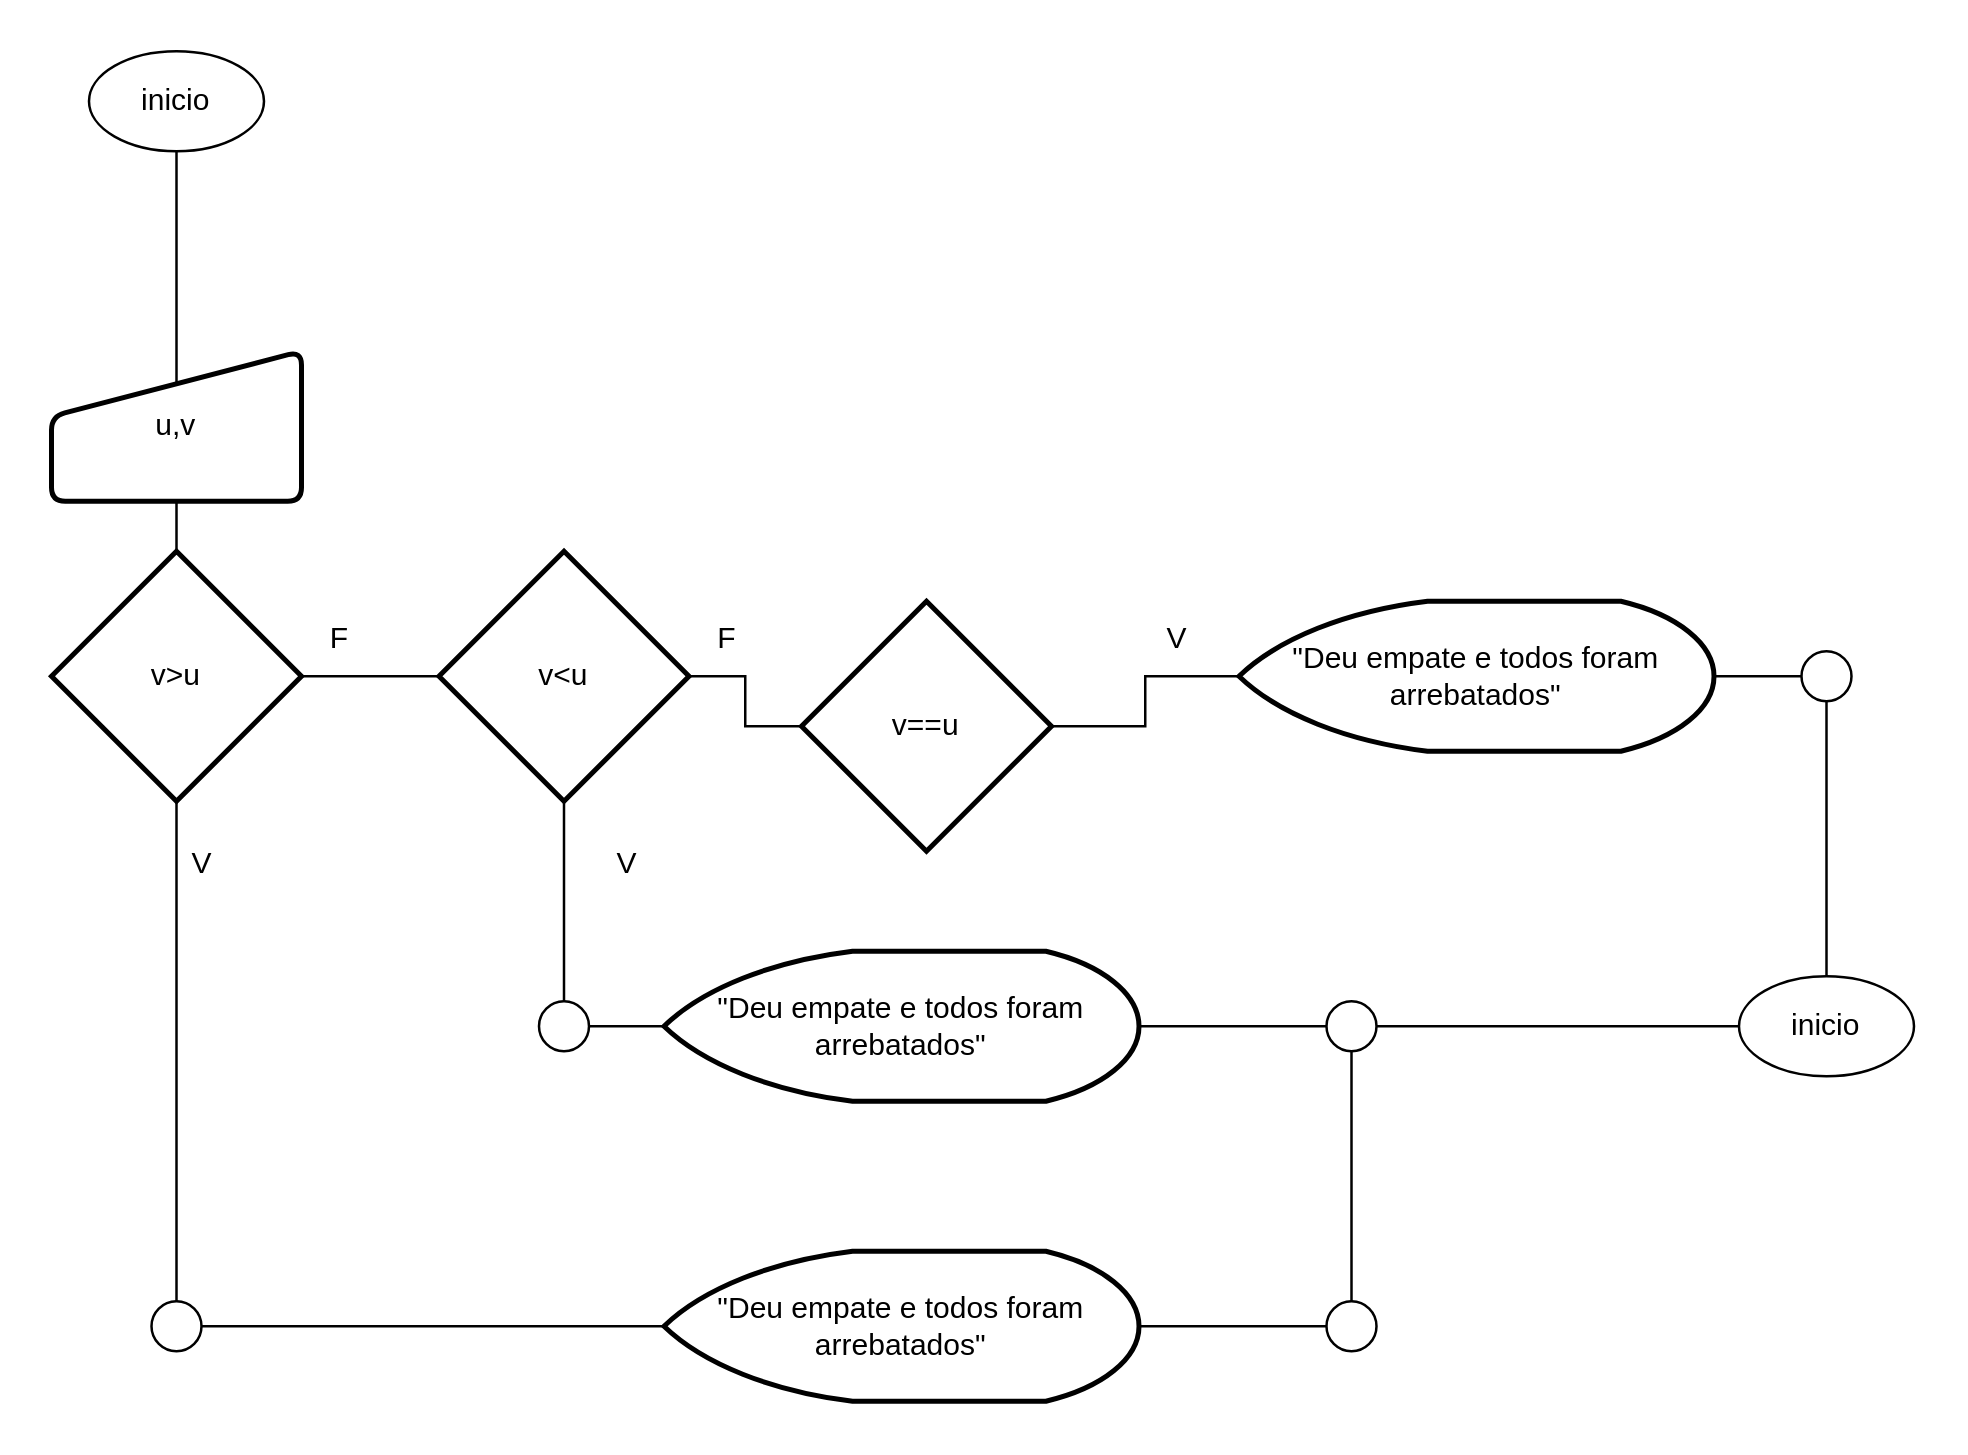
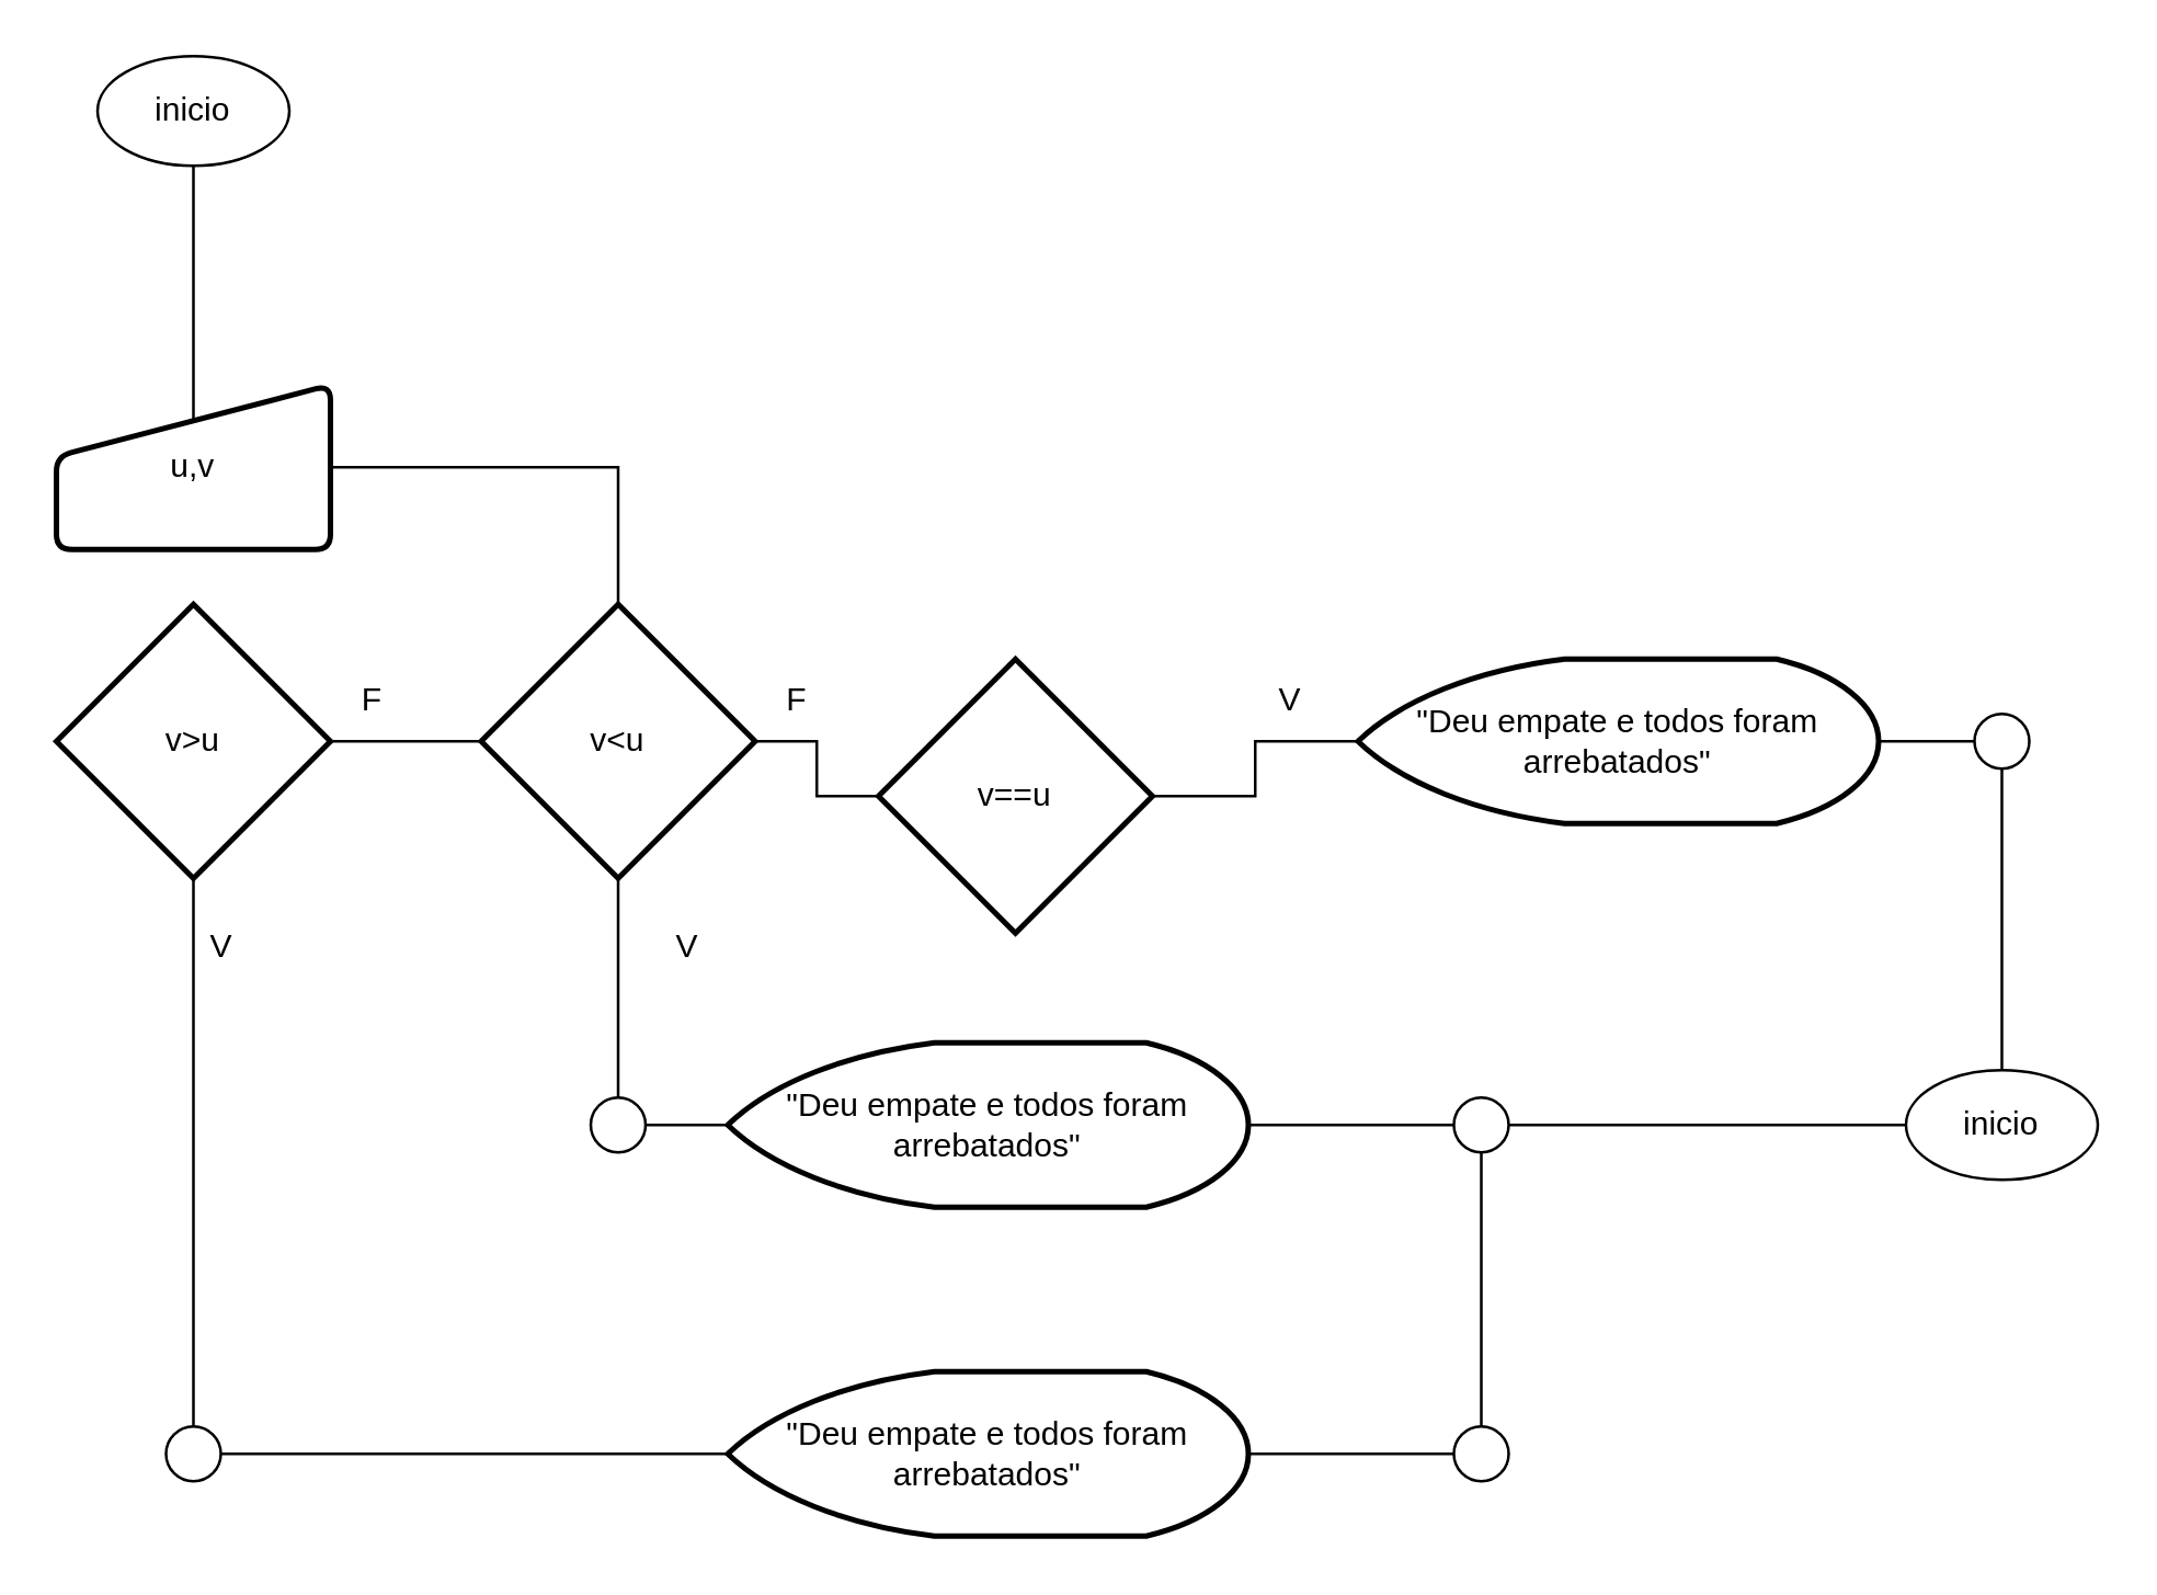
  <mxCell id="0" />
  <mxCell id="1" parent="0" />
  <mxCell id="2" style="edgeStyle=orthogonalEdgeStyle;rounded=0;orthogonalLoop=1;jettySize=auto;html=1;entryX=0.5;entryY=0.25;entryDx=0;entryDy=0;entryPerimeter=0;endArrow=none;endFill=0;" edge="1" parent="1" source="3" target="5"><mxGeometry relative="1" as="geometry" /></mxCell>
  <mxCell id="3" value="inicio" style="ellipse;whiteSpace=wrap;html=1;" vertex="1" parent="1"><mxGeometry x="35" y="20" width="70" height="40" as="geometry" /></mxCell>
- <mxCell id="4" style="edgeStyle=orthogonalEdgeStyle;rounded=0;orthogonalLoop=1;jettySize=auto;html=1;entryX=0.5;entryY=0;entryDx=0;entryDy=0;entryPerimeter=0;endArrow=none;endFill=0;" edge="1" parent="1" source="5" target="8"><mxGeometry relative="1" as="geometry" /></mxCell>
+ <mxCell id="4" style="edgeStyle=orthogonalEdgeStyle;rounded=0;orthogonalLoop=1;jettySize=auto;html=1;endArrow=none;endFill=0;" edge="1" parent="1" source="5" target="11"><mxGeometry relative="1" as="geometry" /></mxCell>
  <mxCell id="5" value="u,v" style="html=1;strokeWidth=2;shape=manualInput;whiteSpace=wrap;rounded=1;size=26;arcSize=11;" vertex="1" parent="1"><mxGeometry x="20" y="140" width="100" height="60" as="geometry" /></mxCell>
  <mxCell id="6" style="edgeStyle=orthogonalEdgeStyle;rounded=0;orthogonalLoop=1;jettySize=auto;html=1;entryX=0;entryY=0.5;entryDx=0;entryDy=0;entryPerimeter=0;endArrow=none;endFill=0;" edge="1" parent="1" source="8" target="11"><mxGeometry relative="1" as="geometry" /></mxCell>
  <mxCell id="7" style="edgeStyle=orthogonalEdgeStyle;rounded=0;orthogonalLoop=1;jettySize=auto;html=1;entryX=0.5;entryY=0;entryDx=0;entryDy=0;entryPerimeter=0;endArrow=none;endFill=0;" edge="1" parent="1" source="8" target="25"><mxGeometry relative="1" as="geometry" /></mxCell>
  <mxCell id="8" value="v&amp;gt;u" style="strokeWidth=2;html=1;shape=mxgraph.flowchart.decision;whiteSpace=wrap;" vertex="1" parent="1"><mxGeometry x="20" y="220" width="100" height="100" as="geometry" /></mxCell>
  <mxCell id="9" style="edgeStyle=orthogonalEdgeStyle;rounded=0;orthogonalLoop=1;jettySize=auto;html=1;entryX=0;entryY=0.5;entryDx=0;entryDy=0;entryPerimeter=0;endArrow=none;endFill=0;" edge="1" parent="1" source="11" target="15"><mxGeometry relative="1" as="geometry" /></mxCell>
  <mxCell id="10" style="edgeStyle=orthogonalEdgeStyle;rounded=0;orthogonalLoop=1;jettySize=auto;html=1;entryX=0.5;entryY=0;entryDx=0;entryDy=0;entryPerimeter=0;endArrow=none;endFill=0;" edge="1" parent="1" source="11" target="20"><mxGeometry relative="1" as="geometry" /></mxCell>
  <mxCell id="11" value="v&amp;lt;u" style="strokeWidth=2;html=1;shape=mxgraph.flowchart.decision;whiteSpace=wrap;" vertex="1" parent="1"><mxGeometry x="175" y="220" width="100" height="100" as="geometry" /></mxCell>
  <mxCell id="12" value="F" style="text;html=1;align=center;verticalAlign=middle;resizable=0;points=[];autosize=1;strokeColor=none;fillColor=none;" vertex="1" parent="1"><mxGeometry x="120" y="240" width="30" height="30" as="geometry" /></mxCell>
  <mxCell id="13" value="F" style="text;html=1;align=center;verticalAlign=middle;resizable=0;points=[];autosize=1;strokeColor=none;fillColor=none;" vertex="1" parent="1"><mxGeometry x="275" y="240" width="30" height="30" as="geometry" /></mxCell>
  <mxCell id="14" style="edgeStyle=orthogonalEdgeStyle;rounded=0;orthogonalLoop=1;jettySize=auto;html=1;entryX=0;entryY=0.5;entryDx=0;entryDy=0;entryPerimeter=0;endArrow=none;endFill=0;" edge="1" parent="1" source="15" target="17"><mxGeometry relative="1" as="geometry" /></mxCell>
  <mxCell id="15" value="v==u" style="strokeWidth=2;html=1;shape=mxgraph.flowchart.decision;whiteSpace=wrap;" vertex="1" parent="1"><mxGeometry x="320" y="240" width="100" height="100" as="geometry" /></mxCell>
  <mxCell id="16" style="edgeStyle=orthogonalEdgeStyle;rounded=0;orthogonalLoop=1;jettySize=auto;html=1;entryX=0;entryY=0.5;entryDx=0;entryDy=0;entryPerimeter=0;endArrow=none;endFill=0;" edge="1" parent="1" source="17" target="32"><mxGeometry relative="1" as="geometry" /></mxCell>
  <mxCell id="17" value="&quot;Deu empate e todos foram arrebatados&quot;" style="strokeWidth=2;html=1;shape=mxgraph.flowchart.display;whiteSpace=wrap;" vertex="1" parent="1"><mxGeometry x="495" y="240" width="190" height="60" as="geometry" /></mxCell>
  <mxCell id="18" value="V" style="text;html=1;align=center;verticalAlign=middle;resizable=0;points=[];autosize=1;strokeColor=none;fillColor=none;" vertex="1" parent="1"><mxGeometry x="455" y="240" width="30" height="30" as="geometry" /></mxCell>
  <mxCell id="19" style="edgeStyle=orthogonalEdgeStyle;rounded=0;orthogonalLoop=1;jettySize=auto;html=1;entryX=0;entryY=0.5;entryDx=0;entryDy=0;entryPerimeter=0;endArrow=none;endFill=0;" edge="1" parent="1" source="20" target="22"><mxGeometry relative="1" as="geometry" /></mxCell>
  <mxCell id="20" value="" style="verticalLabelPosition=bottom;verticalAlign=top;html=1;shape=mxgraph.flowchart.on-page_reference;" vertex="1" parent="1"><mxGeometry x="215" y="400" width="20" height="20" as="geometry" /></mxCell>
  <mxCell id="21" style="edgeStyle=orthogonalEdgeStyle;rounded=0;orthogonalLoop=1;jettySize=auto;html=1;entryX=0;entryY=0.5;entryDx=0;entryDy=0;entryPerimeter=0;endArrow=none;endFill=0;" edge="1" parent="1" source="22" target="30"><mxGeometry relative="1" as="geometry" /></mxCell>
  <mxCell id="22" value="&quot;Deu empate e todos foram arrebatados&quot;" style="strokeWidth=2;html=1;shape=mxgraph.flowchart.display;whiteSpace=wrap;" vertex="1" parent="1"><mxGeometry x="265" y="380" width="190" height="60" as="geometry" /></mxCell>
  <mxCell id="23" value="V" style="text;html=1;align=center;verticalAlign=middle;resizable=0;points=[];autosize=1;strokeColor=none;fillColor=none;" vertex="1" parent="1"><mxGeometry x="235" y="330" width="30" height="30" as="geometry" /></mxCell>
  <mxCell id="24" style="edgeStyle=orthogonalEdgeStyle;rounded=0;orthogonalLoop=1;jettySize=auto;html=1;entryX=0;entryY=0.5;entryDx=0;entryDy=0;entryPerimeter=0;endArrow=none;endFill=0;" edge="1" parent="1" source="25" target="27"><mxGeometry relative="1" as="geometry" /></mxCell>
  <mxCell id="25" value="" style="verticalLabelPosition=bottom;verticalAlign=top;html=1;shape=mxgraph.flowchart.on-page_reference;" vertex="1" parent="1"><mxGeometry x="60" y="520" width="20" height="20" as="geometry" /></mxCell>
  <mxCell id="26" style="edgeStyle=orthogonalEdgeStyle;rounded=0;orthogonalLoop=1;jettySize=auto;html=1;entryX=0;entryY=0.5;entryDx=0;entryDy=0;entryPerimeter=0;endArrow=none;endFill=0;" edge="1" parent="1" source="27" target="34"><mxGeometry relative="1" as="geometry" /></mxCell>
  <mxCell id="27" value="&quot;Deu empate e todos foram arrebatados&quot;" style="strokeWidth=2;html=1;shape=mxgraph.flowchart.display;whiteSpace=wrap;" vertex="1" parent="1"><mxGeometry x="265" y="500" width="190" height="60" as="geometry" /></mxCell>
  <mxCell id="28" value="V" style="text;html=1;align=center;verticalAlign=middle;resizable=0;points=[];autosize=1;strokeColor=none;fillColor=none;" vertex="1" parent="1"><mxGeometry x="65" y="330" width="30" height="30" as="geometry" /></mxCell>
  <mxCell id="29" style="edgeStyle=orthogonalEdgeStyle;rounded=0;orthogonalLoop=1;jettySize=auto;html=1;entryX=0;entryY=0.5;entryDx=0;entryDy=0;endArrow=none;endFill=0;" edge="1" parent="1" source="30" target="35"><mxGeometry relative="1" as="geometry" /></mxCell>
  <mxCell id="30" value="" style="verticalLabelPosition=bottom;verticalAlign=top;html=1;shape=mxgraph.flowchart.on-page_reference;" vertex="1" parent="1"><mxGeometry x="530" y="400" width="20" height="20" as="geometry" /></mxCell>
  <mxCell id="31" style="edgeStyle=orthogonalEdgeStyle;rounded=0;orthogonalLoop=1;jettySize=auto;html=1;endArrow=none;endFill=0;" edge="1" parent="1" source="32" target="35"><mxGeometry relative="1" as="geometry" /></mxCell>
  <mxCell id="32" value="" style="verticalLabelPosition=bottom;verticalAlign=top;html=1;shape=mxgraph.flowchart.on-page_reference;" vertex="1" parent="1"><mxGeometry x="720" y="260" width="20" height="20" as="geometry" /></mxCell>
  <mxCell id="33" style="edgeStyle=orthogonalEdgeStyle;rounded=0;orthogonalLoop=1;jettySize=auto;html=1;entryX=0.5;entryY=1;entryDx=0;entryDy=0;entryPerimeter=0;endArrow=none;endFill=0;" edge="1" parent="1" source="34" target="30"><mxGeometry relative="1" as="geometry" /></mxCell>
  <mxCell id="34" value="" style="verticalLabelPosition=bottom;verticalAlign=top;html=1;shape=mxgraph.flowchart.on-page_reference;" vertex="1" parent="1"><mxGeometry x="530" y="520" width="20" height="20" as="geometry" /></mxCell>
  <mxCell id="35" value="inicio" style="ellipse;whiteSpace=wrap;html=1;" vertex="1" parent="1"><mxGeometry x="695" y="390" width="70" height="40" as="geometry" /></mxCell>
